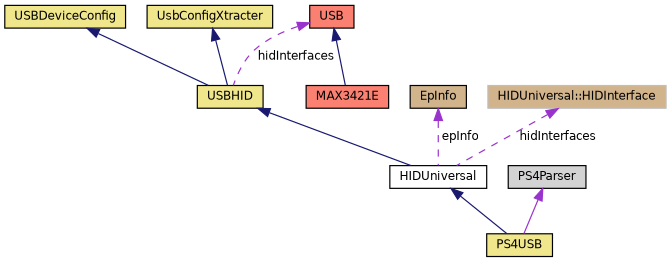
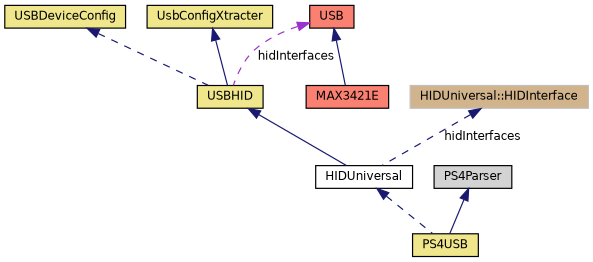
  digraph {
    node [color=black fillcolor=khaki fontname=Helvetica fontsize=10 shape=record style=filled]
    edge [color=midnightblue dir=back fontname=Helvetica fontsize=10 labelfontname=Helvetica labelfontsize=10 style=solid]
    n1 [fontcolor=black height=0.2 label=PS4USB width=0.4]
    n2 [fillcolor=white height=0.2 label=HIDUniversal width=0.4]
    n3 [height=0.2 label=USBHID width=0.4]
    n4 [height=0.2 label=USBDeviceConfig width=0.4]
    n5 [height=0.2 label=UsbConfigXtracter width=0.4]
    n6 [fillcolor=salmon height=0.2 label=USB width=0.4]
    n7 [fillcolor=salmon height=0.2 label=MAX3421E width=0.4]
-   n8 [fillcolor=tan height=0.2 label=EpInfo width=0.4]
    n9 [color=grey75 fillcolor=tan height=0.2 label="HIDUniversal::HIDInterface" width=0.4]
    n10 [fillcolor=lightgrey height=0.2 label=PS4Parser width=0.4]
-   n2 -> n1
+   n2 -> n1 [style=dashed]
    n3 -> n2
-   n4 -> n3
+   n4 -> n3 [style=dashed]
    n5 -> n3
    n6 -> n3 [color=darkorchid3 label=" hidInterfaces" style=dashed]
    n6 -> n7
-   n8 -> n2 [color=darkorchid3 label=" epInfo" style=dashed]
-   n9 -> n2 [color=darkorchid3 label=" hidInterfaces" style=dashed]
-   n10 -> n1 [color=darkorchid3]
+   n9 -> n2 [label=" hidInterfaces" style=dashed]
+   n10 -> n1
  }
